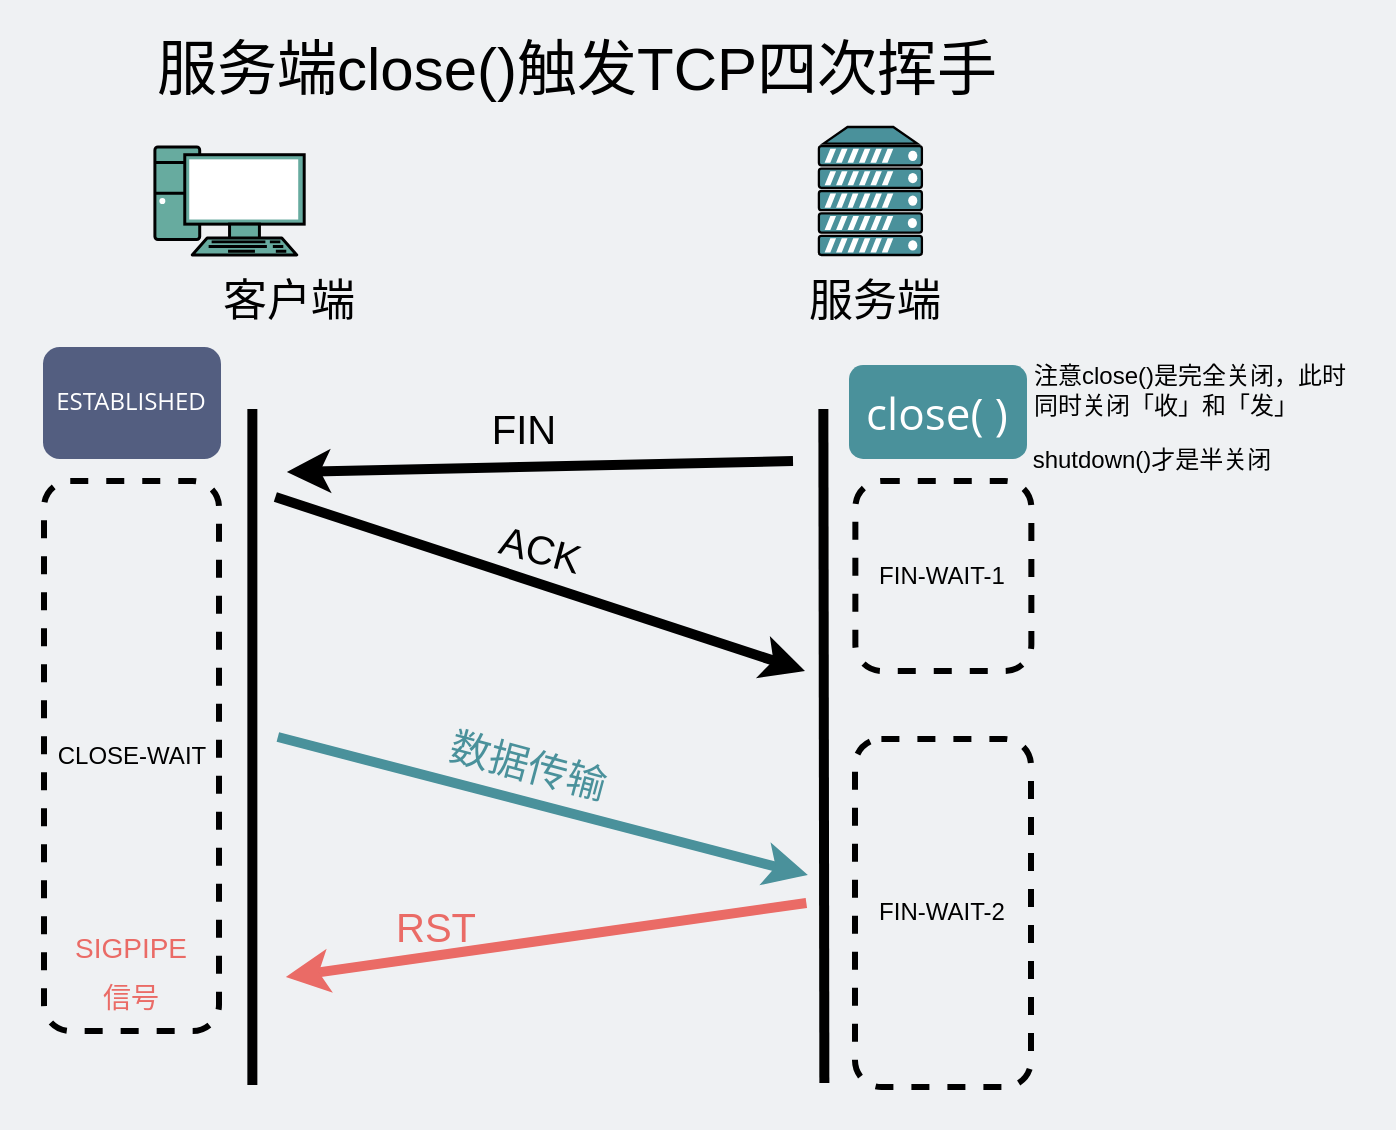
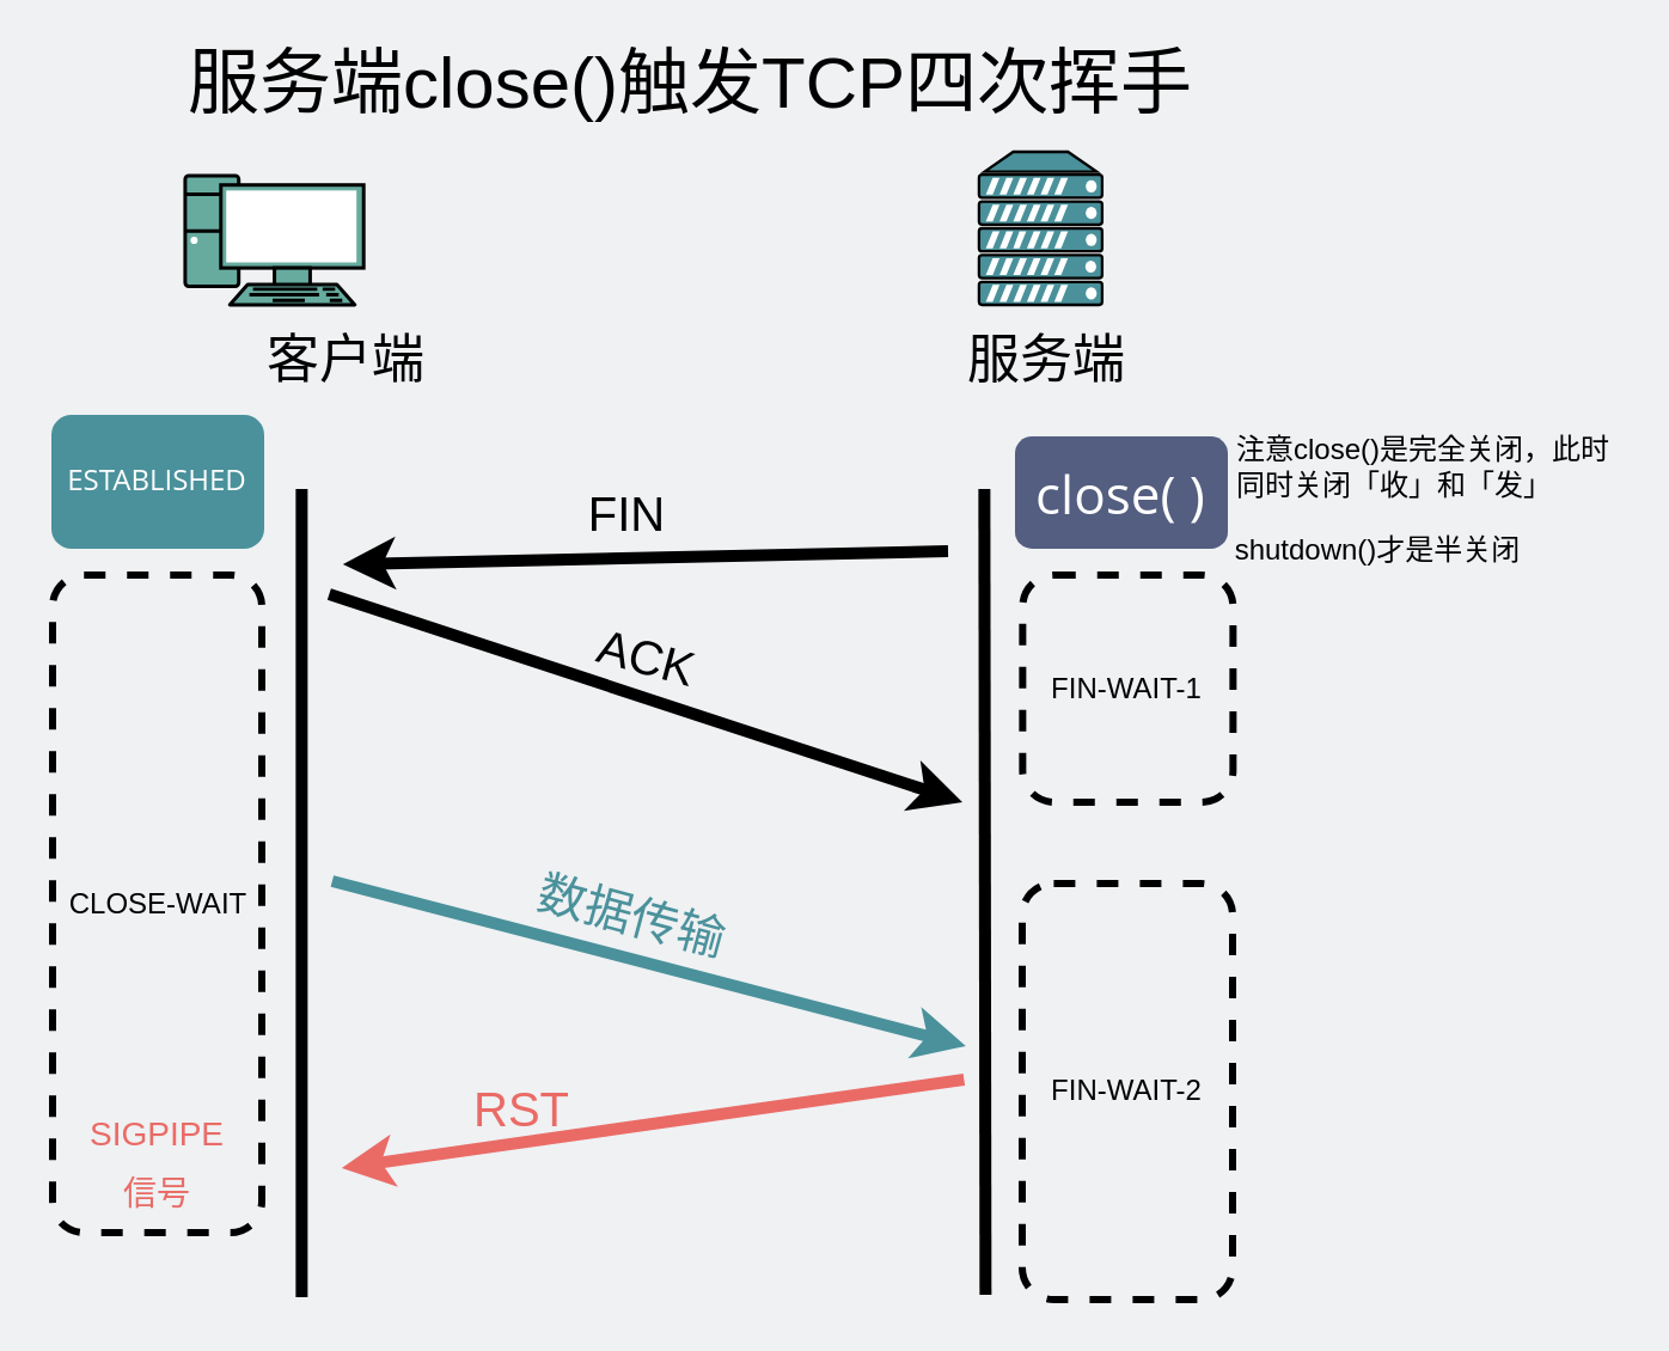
  <mxCell id="0" />
  <mxCell id="1" parent="0" />
  <mxCell id="2" value="" style="fontColor=#0066CC;verticalAlign=top;verticalLabelPosition=bottom;labelPosition=center;align=center;html=1;outlineConnect=0;gradientColor=none;gradientDirection=north;strokeWidth=2;shape=mxgraph.networks.pc;fillColor=#67AB9F;fontSize=30;" parent="1" vertex="1"><mxGeometry x="76.95" y="73" width="74.65" height="54" as="geometry" /></mxCell>
  <mxCell id="3" value="客户端" style="text;html=1;strokeColor=none;fillColor=none;align=center;verticalAlign=middle;whiteSpace=wrap;rounded=0;fontSize=22;" parent="1" vertex="1"><mxGeometry x="54.77" y="141" width="179" height="20" as="geometry" /></mxCell>
  <mxCell id="4" value="" style="fontColor=#0066CC;verticalAlign=top;verticalLabelPosition=bottom;labelPosition=center;align=center;html=1;outlineConnect=0;gradientColor=none;gradientDirection=north;strokeWidth=2;shape=mxgraph.networks.server;fillColor=#4A919B;" parent="1" vertex="1"><mxGeometry x="408.95" y="63" width="51.5" height="64" as="geometry" /></mxCell>
  <mxCell id="5" value="服务端" style="text;html=1;strokeColor=none;fillColor=none;align=center;verticalAlign=middle;whiteSpace=wrap;rounded=0;fontSize=22;" parent="1" vertex="1"><mxGeometry x="347.95" y="141" width="179" height="20" as="geometry" /></mxCell>
  <mxCell id="6" value="&lt;font style=&quot;font-size: 30px&quot;&gt;服务端close()触发TCP四次挥手&lt;/font&gt;" style="text;html=1;strokeColor=none;fillColor=none;align=center;verticalAlign=middle;whiteSpace=wrap;rounded=0;" parent="1" vertex="1"><mxGeometry x="69.18" y="20" width="438.82" height="28" as="geometry" /></mxCell>
  <mxCell id="7" value="" style="endArrow=none;html=1;strokeWidth=5;" parent="1" edge="1"><mxGeometry width="50" height="50" relative="1" as="geometry"><mxPoint x="125.68" y="542" as="sourcePoint" /><mxPoint x="125.68" y="204" as="targetPoint" /></mxGeometry></mxCell>
  <mxCell id="8" value="" style="endArrow=classic;html=1;strokeWidth=5;fontSize=20;" parent="1" edge="1"><mxGeometry width="50" height="50" relative="1" as="geometry"><mxPoint x="396" y="230" as="sourcePoint" /><mxPoint x="142.93" y="235.5" as="targetPoint" /></mxGeometry></mxCell>
  <mxCell id="9" value="FIN" style="text;html=1;strokeColor=none;fillColor=none;align=center;verticalAlign=middle;whiteSpace=wrap;rounded=0;fontSize=20;" parent="1" vertex="1"><mxGeometry x="216.18" y="203.5" width="92" height="21" as="geometry" /></mxCell>
  <mxCell id="10" value="" style="endArrow=none;html=1;strokeWidth=5;startArrow=classic;startFill=1;endFill=0;" parent="1" edge="1"><mxGeometry width="50" height="50" relative="1" as="geometry"><mxPoint x="402" y="335" as="sourcePoint" /><mxPoint x="137.18" y="248" as="targetPoint" /></mxGeometry></mxCell>
  <mxCell id="11" value="" style="endArrow=classic;html=1;strokeWidth=5;strokeColor=#EA6B66;" parent="1" edge="1"><mxGeometry width="50" height="50" relative="1" as="geometry"><mxPoint x="402.68" y="451" as="sourcePoint" /><mxPoint x="142.43" y="488" as="targetPoint" /></mxGeometry></mxCell>
  <mxCell id="12" value="FIN-WAIT-1" style="rounded=1;whiteSpace=wrap;html=1;strokeColor=#000000;fillColor=none;dashed=1;strokeWidth=3;" parent="1" vertex="1"><mxGeometry x="427.18" y="240" width="88" height="95" as="geometry" /></mxCell>
- <mxCell id="13" value="&lt;span style=&quot;font-family: &amp;quot;open sans&amp;quot; , &amp;quot;clear sans&amp;quot; , &amp;quot;helvetica neue&amp;quot; , &amp;quot;helvetica&amp;quot; , &amp;quot;arial&amp;quot; , sans-serif&quot;&gt;&lt;font style=&quot;font-size: 12px&quot;&gt;ESTABLISHED&lt;/font&gt;&lt;/span&gt;" style="rounded=1;whiteSpace=wrap;html=1;dashed=1;strokeWidth=3;strokeColor=none;fillColor=#535E80;fontColor=#FFFFFF;" parent="1" vertex="1"><mxGeometry x="21" y="173" width="89" height="56" as="geometry" /></mxCell>
+ <mxCell id="13" value="&lt;span style=&quot;font-family: &amp;quot;open sans&amp;quot; , &amp;quot;clear sans&amp;quot; , &amp;quot;helvetica neue&amp;quot; , &amp;quot;helvetica&amp;quot; , &amp;quot;arial&amp;quot; , sans-serif&quot;&gt;&lt;font style=&quot;font-size: 12px&quot;&gt;ESTABLISHED&lt;/font&gt;&lt;/span&gt;" style="rounded=1;whiteSpace=wrap;html=1;dashed=1;strokeWidth=3;strokeColor=none;fillColor=#4a919b;fontColor=#FFFFFF;" parent="1" vertex="1"><mxGeometry x="21" y="173" width="89" height="56" as="geometry" /></mxCell>
  <mxCell id="14" value="&lt;span&gt;CLOSE-WAIT&lt;/span&gt;" style="rounded=1;whiteSpace=wrap;html=1;strokeColor=#000000;fillColor=none;dashed=1;strokeWidth=3;" parent="1" vertex="1"><mxGeometry x="21.5" y="240" width="87.5" height="275" as="geometry" /></mxCell>
  <mxCell id="15" value="FIN-WAIT-2" style="rounded=1;whiteSpace=wrap;html=1;strokeColor=#000000;fillColor=none;dashed=1;strokeWidth=3;" parent="1" vertex="1"><mxGeometry x="427" y="369" width="88" height="174" as="geometry" /></mxCell>
  <mxCell id="16" value="ACK" style="text;html=1;strokeColor=none;fillColor=none;align=center;verticalAlign=middle;whiteSpace=wrap;rounded=0;fontSize=20;rotation=15;flipH=1;flipV=1;" parent="1" vertex="1"><mxGeometry x="136" y="258" width="269" height="32" as="geometry" /></mxCell>
  <mxCell id="17" value="" style="endArrow=none;html=1;strokeWidth=5;" parent="1" edge="1"><mxGeometry width="50" height="50" relative="1" as="geometry"><mxPoint x="411.68" y="541" as="sourcePoint" /><mxPoint x="411.18" y="204" as="targetPoint" /></mxGeometry></mxCell>
  <mxCell id="18" value="" style="endArrow=none;html=1;strokeWidth=5;startArrow=classic;startFill=1;endFill=0;strokeColor=#4A919B;" parent="1" edge="1"><mxGeometry width="50" height="50" relative="1" as="geometry"><mxPoint x="403.43" y="437" as="sourcePoint" /><mxPoint x="138.43" y="368" as="targetPoint" /></mxGeometry></mxCell>
  <mxCell id="19" value="&lt;font color=&quot;#ea6b66&quot;&gt;RST&lt;/font&gt;" style="text;html=1;strokeColor=none;fillColor=none;align=center;verticalAlign=middle;whiteSpace=wrap;rounded=0;dashed=1;fontSize=20;rotation=0;" parent="1" vertex="1"><mxGeometry x="151.6" y="453" width="132" height="20" as="geometry" /></mxCell>
  <mxCell id="20" value="&lt;font color=&quot;#4a919b&quot;&gt;数据传输&lt;/font&gt;" style="text;html=1;strokeColor=none;fillColor=none;align=center;verticalAlign=middle;whiteSpace=wrap;rounded=0;fontSize=20;rotation=15;" parent="1" vertex="1"><mxGeometry x="129.93" y="366" width="269" height="32" as="geometry" /></mxCell>
- <mxCell id="21" value="&lt;span style=&quot;font-family: &amp;#34;open sans&amp;#34; , &amp;#34;clear sans&amp;#34; , &amp;#34;helvetica neue&amp;#34; , &amp;#34;helvetica&amp;#34; , &amp;#34;arial&amp;#34; , sans-serif&quot;&gt;&lt;font style=&quot;font-size: 22px&quot;&gt;close( )&lt;/font&gt;&lt;/span&gt;&lt;span style=&quot;font-family: &amp;#34;open sans&amp;#34; , &amp;#34;clear sans&amp;#34; , &amp;#34;helvetica neue&amp;#34; , &amp;#34;helvetica&amp;#34; , &amp;#34;arial&amp;#34; , sans-serif&quot;&gt;&lt;font&gt;&lt;br&gt;&lt;/font&gt;&lt;/span&gt;" style="rounded=1;whiteSpace=wrap;html=1;dashed=1;strokeWidth=3;strokeColor=none;fontColor=#FFFFFF;fillColor=#4A919B;" parent="1" vertex="1"><mxGeometry x="424" y="182" width="89" height="47" as="geometry" /></mxCell>
+ <mxCell id="21" value="&lt;span style=&quot;font-family: &amp;#34;open sans&amp;#34; , &amp;#34;clear sans&amp;#34; , &amp;#34;helvetica neue&amp;#34; , &amp;#34;helvetica&amp;#34; , &amp;#34;arial&amp;#34; , sans-serif&quot;&gt;&lt;font style=&quot;font-size: 22px&quot;&gt;close( )&lt;/font&gt;&lt;/span&gt;&lt;span style=&quot;font-family: &amp;#34;open sans&amp;#34; , &amp;#34;clear sans&amp;#34; , &amp;#34;helvetica neue&amp;#34; , &amp;#34;helvetica&amp;#34; , &amp;#34;arial&amp;#34; , sans-serif&quot;&gt;&lt;font&gt;&lt;br&gt;&lt;/font&gt;&lt;/span&gt;" style="rounded=1;whiteSpace=wrap;html=1;dashed=1;strokeWidth=3;strokeColor=none;fontColor=#FFFFFF;fillColor=#535e80;" parent="1" vertex="1"><mxGeometry x="424" y="182" width="89" height="47" as="geometry" /></mxCell>
  <mxCell id="22" value="&lt;div style=&quot;line-height: 1.75 ; font-size: 14px&quot;&gt;&lt;font color=&quot;#ea6b66&quot;&gt;SIGPIPE&lt;/font&gt;&lt;/div&gt;&lt;div style=&quot;line-height: 1.75 ; font-size: 14px&quot;&gt;&lt;font color=&quot;#ea6b66&quot;&gt;信号&lt;/font&gt;&lt;/div&gt;" style="text;html=1;fillColor=none;align=center;verticalAlign=middle;whiteSpace=wrap;rounded=0;" parent="1" vertex="1"><mxGeometry x="20" y="468" width="91" height="35" as="geometry" /></mxCell>
  <mxCell id="23" value="注意close()是完全关闭，此时同时关闭「收」和「发」" style="text;html=1;align=left;verticalAlign=middle;whiteSpace=wrap;rounded=0;" vertex="1" parent="1"><mxGeometry x="515.18" y="180" width="160.82" height="30" as="geometry" /></mxCell>
  <mxCell id="24" value="shutdown()才是半关闭" style="text;html=1;align=center;verticalAlign=middle;whiteSpace=wrap;rounded=0;" vertex="1" parent="1"><mxGeometry x="513" y="215" width="126" height="30" as="geometry" /></mxCell>
